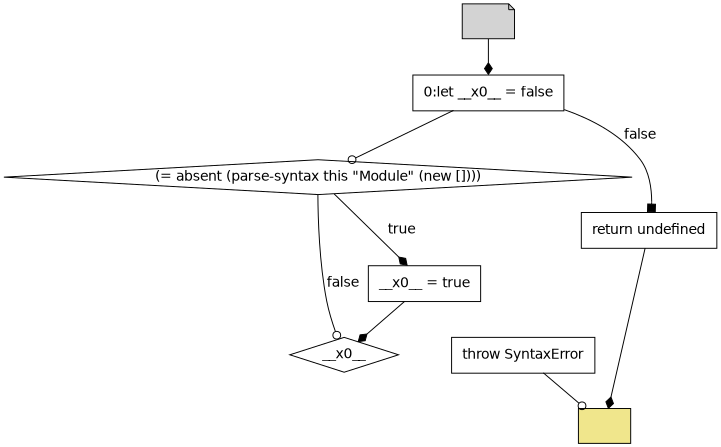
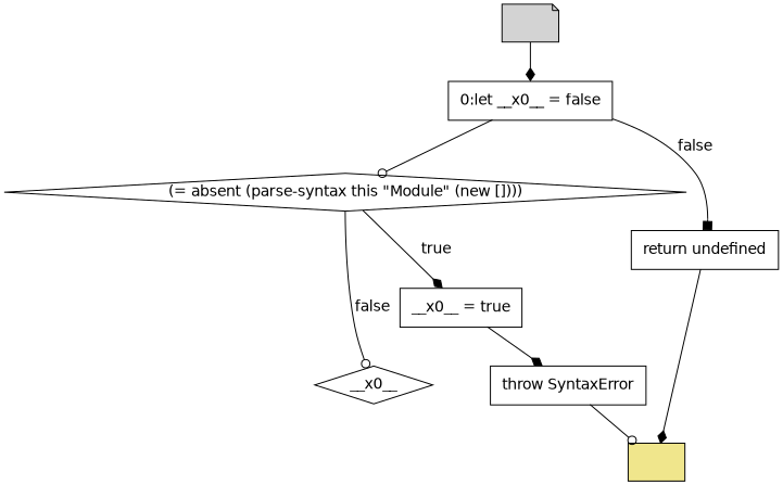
  digraph {
    fontname="DejaVu Sans"
    node [color=black fillcolor=white fontname="DejaVu Sans" shape=none style=filled]
    edge [arrowhead=diamond color=black fontname="DejaVu Sans"]
    n1 [label=<<font color="black">     <table border="0" cellborder="1" cellspacing="0" cellpadding="10">       <tr><td align="left">0:let __x0__ = false</td></tr>     </table>   </font>> margin=0]
    n2 [label=<<font color="black">(= absent (parse-syntax this &quot;Module&quot; (new [])))</font>> shape=diamond]
    n3 [label=<<font color="black">     <table border="0" cellborder="1" cellspacing="0" cellpadding="10">       <tr><td align="left">return undefined</td></tr>     </table>   </font>> margin=0]
    n4 [label=<<font color="black">     <table border="0" cellborder="1" cellspacing="0" cellpadding="10">       <tr><td align="left">__x0__ = true</td></tr>     </table>   </font>> margin=0]
    n5 [label=<<font color="black">__x0__</font>> shape=diamond]
    n6 [label=<<font color="black">     <table border="0" cellborder="1" cellspacing="0" cellpadding="10">       <tr><td align="left">throw SyntaxError</td></tr>     </table>   </font>> margin=0]
    n7 [fillcolor=khaki label=" " shape=box]
    n8 [fillcolor=lightgrey label=" " shape=note]
    n1 -> n2 [arrowhead=odot]
    n1 -> n3 [arrowhead=box label=<<font color="black">false</font>>]
    n2 -> n4 [label=<<font color="black">true</font>>]
    n2 -> n5 [arrowhead=odot label=<<font color="black">false</font>>]
    n3 -> n7
-   n4 -> n5
+   n4 -> n6
    n6 -> n7 [arrowhead=odot]
    n8 -> n1
  }
